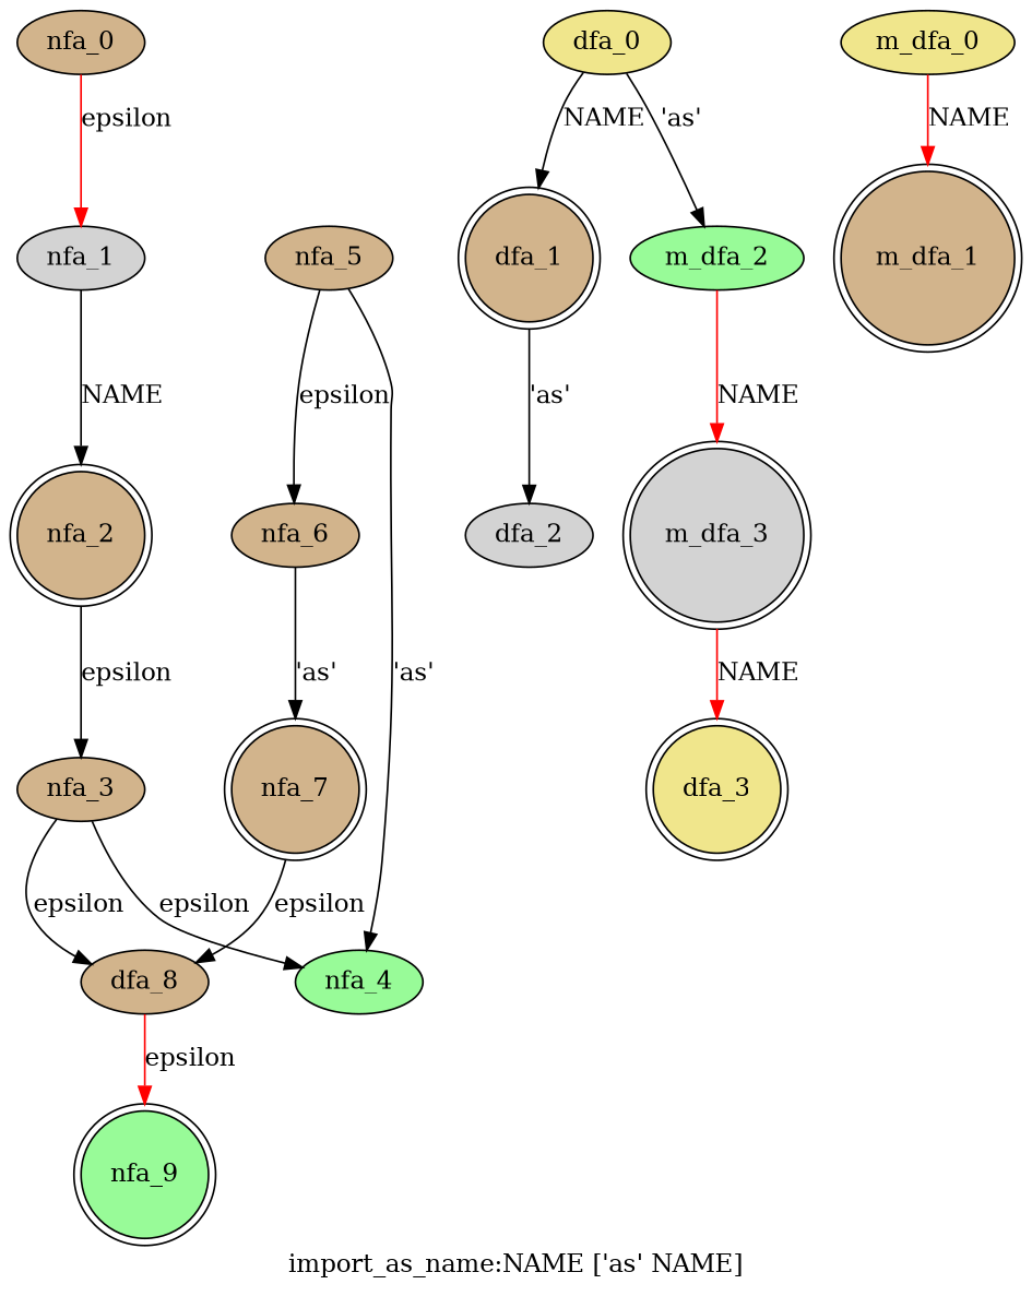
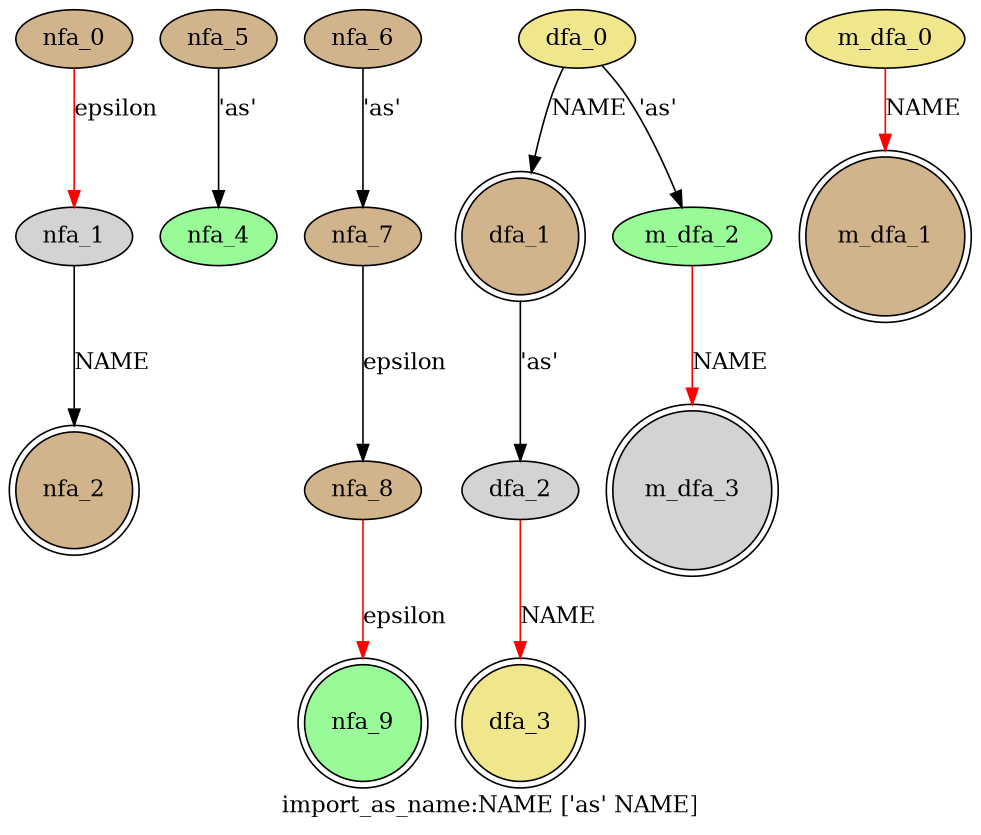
  digraph {
    label="import_as_name:NAME ['as' NAME]"
    node [fillcolor=tan style=filled]
    nfa_0
    nfa_1 [fillcolor=lightgrey]
    nfa_2 [shape=doublecircle]
-   nfa_3
    nfa_4 [fillcolor=palegreen]
-   nfa_8 [label=dfa_8]
+   nfa_8
    nfa_5
    nfa_6
-   nfa_7 [shape=doublecircle]
+   nfa_7
    nfa_9 [fillcolor=palegreen shape=doublecircle]
    dfa_1 [shape=doublecircle]
    dfa_0 [fillcolor=khaki]
    dfa_2 [fillcolor=lightgrey]
    dfa_3 [fillcolor=khaki shape=doublecircle]
    m_dfa_1 [shape=doublecircle]
    m_dfa_0 [fillcolor=khaki]
    m_dfa_2 [fillcolor=palegreen]
    m_dfa_3 [fillcolor=lightgrey shape=doublecircle]
    subgraph sub_1 {
      nfa_0
      nfa_1
      nfa_2
-     nfa_3
      nfa_4
      nfa_8
      nfa_5
      nfa_6
      nfa_7
      nfa_9
    }
    subgraph sub_2 {
      dfa_1
      dfa_0
      dfa_2
      dfa_3
    }
    subgraph sub_3 {
      m_dfa_1
      m_dfa_0
      m_dfa_2
      m_dfa_3
    }
    nfa_0 -> nfa_1 [color=red label=epsilon]
    nfa_1 -> nfa_2 [label=NAME]
-   nfa_2 -> nfa_3 [label=epsilon]
-   nfa_3 -> nfa_4 [label=epsilon]
-   nfa_3 -> nfa_8 [label=epsilon]
    nfa_8 -> nfa_9 [color=red label=epsilon]
    nfa_5 -> nfa_4 [label="'as'"]
-   nfa_5 -> nfa_6 [label=epsilon]
    nfa_6 -> nfa_7 [label="'as'"]
    nfa_7 -> nfa_8 [label=epsilon]
    dfa_1 -> dfa_2 [label="'as'"]
    dfa_0 -> dfa_1 [color=black label=NAME]
    dfa_0 -> m_dfa_2 [label="'as'"]
-   m_dfa_3 -> dfa_3 [color=red label=NAME]
+   dfa_2 -> dfa_3 [color=red label=NAME]
    m_dfa_0 -> m_dfa_1 [color=red label=NAME]
    m_dfa_2 -> m_dfa_3 [color=red label=NAME]
  }
